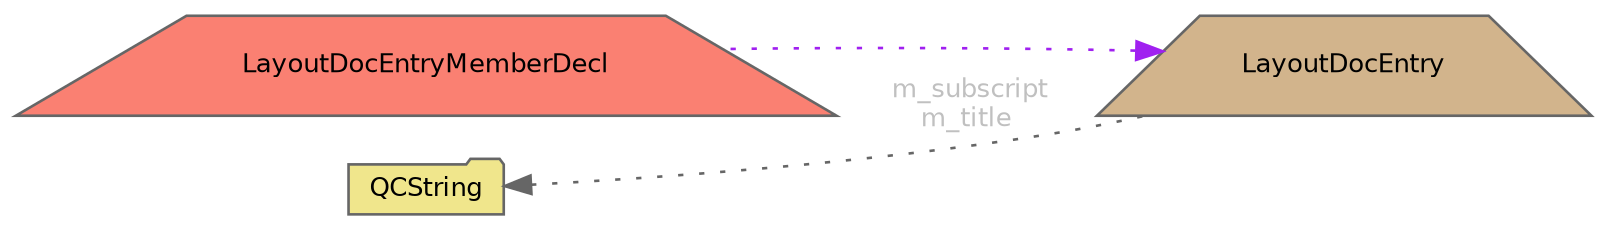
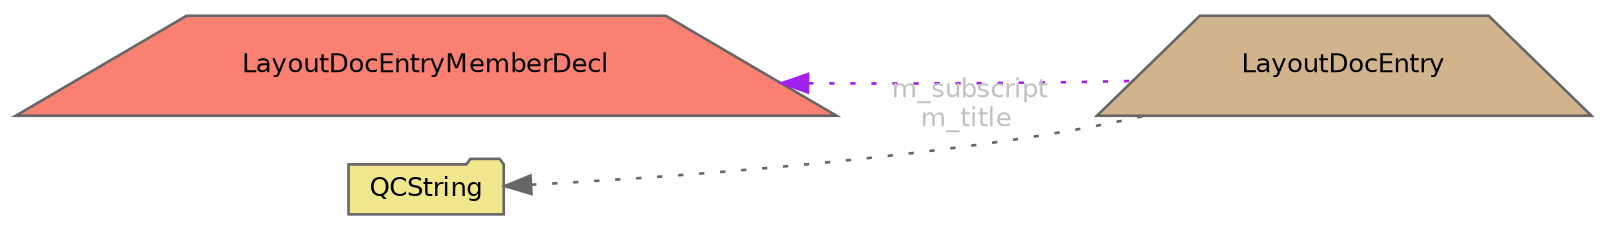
  digraph {
    rankdir=LR
    node [color=gray40 fontname=Helvetica fontsize=10 shape=trapezium style=filled]
    edge [dir=back fontname=Helvetica fontsize=10 labelfontname=Helvetica labelfontsize=10 style=dotted]
    n1 [fillcolor=salmon fontcolor=black height=0.2 label=LayoutDocEntryMemberDecl width=0.4]
    n2 [fillcolor=tan height=0.2 label=LayoutDocEntry width=0.4]
    n3 [fillcolor=khaki height=0.2 label=QCString shape=folder width=0.4]
-   n2 -> n1 [color=purple]
+   n1 -> n2 [color=purple]
    n3 -> n2 [color=gray40 fontcolor=grey label=" m_subscript\nm_title"]
  }
